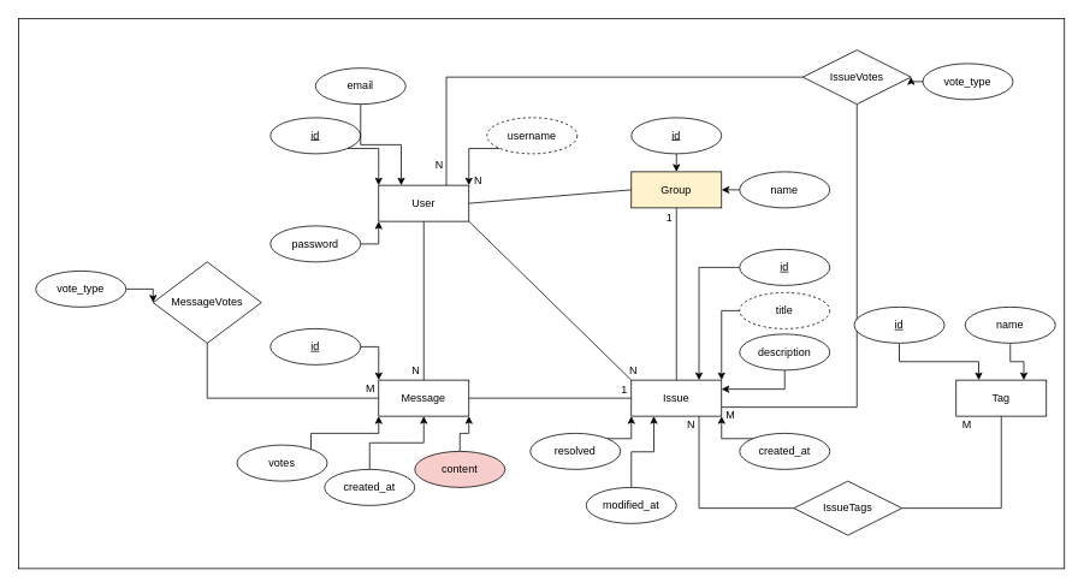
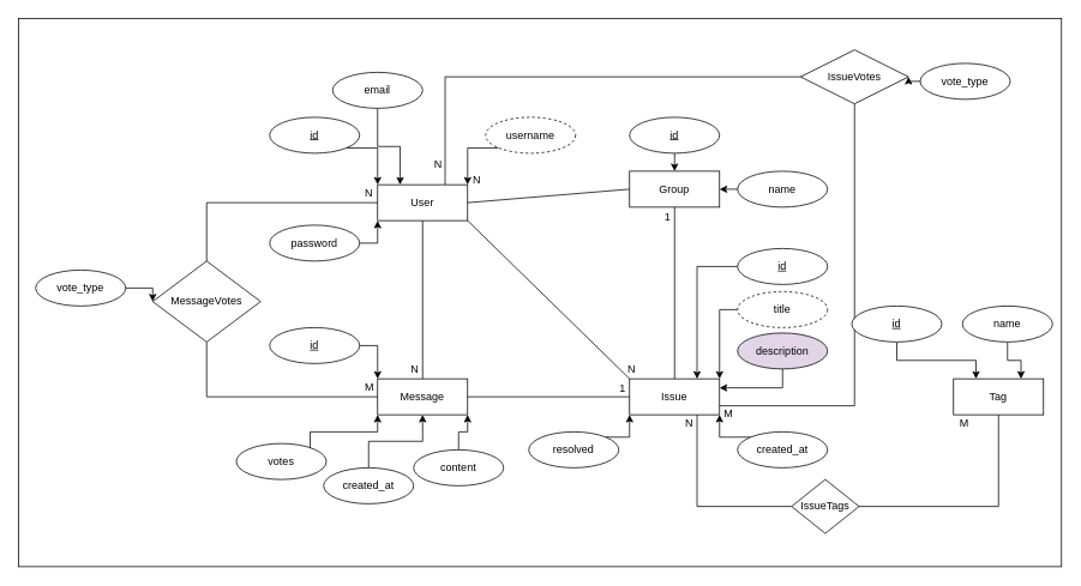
  <mxCell id="0" />
  <mxCell id="1" parent="0" />
  <mxCell id="2" value="" style="rounded=0;whiteSpace=wrap;html=1;fillColor=default;" parent="1" vertex="1"><mxGeometry x="20" y="20" width="1159" height="610" as="geometry" /></mxCell>
  <mxCell id="3" style="edgeStyle=orthogonalEdgeStyle;rounded=0;orthogonalLoop=1;jettySize=auto;html=1;exitX=0.75;exitY=0;exitDx=0;exitDy=0;entryX=0;entryY=0.5;entryDx=0;entryDy=0;endArrow=none;startFill=0;" parent="1" source="4" target="58" edge="1"><mxGeometry relative="1" as="geometry" /></mxCell>
  <mxCell id="4" value="User" style="whiteSpace=wrap;html=1;align=center;" parent="1" vertex="1"><mxGeometry x="419" y="205" width="100" height="40" as="geometry" /></mxCell>
  <mxCell id="5" style="edgeStyle=orthogonalEdgeStyle;rounded=0;orthogonalLoop=1;jettySize=auto;html=1;exitX=1;exitY=0.5;exitDx=0;exitDy=0;entryX=0;entryY=1;entryDx=0;entryDy=0;" parent="1" source="6" target="4" edge="1"><mxGeometry relative="1" as="geometry" /></mxCell>
  <mxCell id="6" value="password" style="ellipse;whiteSpace=wrap;html=1;align=center;" parent="1" vertex="1"><mxGeometry x="299" y="250" width="100" height="40" as="geometry" /></mxCell>
  <mxCell id="7" style="edgeStyle=orthogonalEdgeStyle;rounded=0;orthogonalLoop=1;jettySize=auto;html=1;exitX=1;exitY=1;exitDx=0;exitDy=0;entryX=0;entryY=0;entryDx=0;entryDy=0;" parent="1" source="8" target="4" edge="1"><mxGeometry relative="1" as="geometry" /></mxCell>
  <mxCell id="8" value="id" style="ellipse;whiteSpace=wrap;html=1;align=center;fontStyle=4;" parent="1" vertex="1"><mxGeometry x="299" y="130" width="100" height="40" as="geometry" /></mxCell>
  <mxCell id="9" style="edgeStyle=orthogonalEdgeStyle;rounded=0;orthogonalLoop=1;jettySize=auto;html=1;exitX=0;exitY=1;exitDx=0;exitDy=0;entryX=1;entryY=0;entryDx=0;entryDy=0;" parent="1" source="10" target="4" edge="1"><mxGeometry relative="1" as="geometry" /></mxCell>
  <mxCell id="10" value="username" style="ellipse;whiteSpace=wrap;html=1;align=center;dashed=1;" parent="1" vertex="1"><mxGeometry x="539" y="130" width="100" height="40" as="geometry" /></mxCell>
  <mxCell id="11" style="edgeStyle=orthogonalEdgeStyle;rounded=0;orthogonalLoop=1;jettySize=auto;html=1;exitX=0.5;exitY=1;exitDx=0;exitDy=0;entryX=0.25;entryY=0;entryDx=0;entryDy=0;" parent="1" source="12" target="4" edge="1"><mxGeometry relative="1" as="geometry" /></mxCell>
- <mxCell id="12" value="email" style="ellipse;whiteSpace=wrap;html=1;align=center;" parent="1" vertex="1"><mxGeometry x="349" y="75" width="100" height="40" as="geometry" /></mxCell>
+ <mxCell id="12" value="email" style="ellipse;whiteSpace=wrap;html=1;align=center;" parent="1" vertex="1"><mxGeometry x="369" y="80" width="100" height="40" as="geometry" /></mxCell>
  <mxCell id="13" value="" style="endArrow=none;html=1;rounded=0;exitX=1;exitY=0.5;exitDx=0;exitDy=0;" parent="1" source="4" edge="1"><mxGeometry relative="1" as="geometry"><mxPoint x="549" y="230" as="sourcePoint" /><mxPoint x="699" y="210" as="targetPoint" /></mxGeometry></mxCell>
  <mxCell id="14" value="N" style="resizable=0;html=1;whiteSpace=wrap;align=right;verticalAlign=bottom;" parent="13" connectable="0" vertex="1"><mxGeometry x="1" relative="1" as="geometry"><mxPoint x="-164" y="-2" as="offset" /></mxGeometry></mxCell>
- <mxCell id="15" value="Group" style="whiteSpace=wrap;html=1;align=center;fillColor=#fff2cc;" parent="1" vertex="1"><mxGeometry x="699" y="190" width="100" height="40" as="geometry" /></mxCell>
+ <mxCell id="15" value="Group" style="whiteSpace=wrap;html=1;align=center;" parent="1" vertex="1"><mxGeometry x="699" y="190" width="100" height="40" as="geometry" /></mxCell>
  <mxCell id="16" style="edgeStyle=orthogonalEdgeStyle;rounded=0;orthogonalLoop=1;jettySize=auto;html=1;exitX=0.5;exitY=1;exitDx=0;exitDy=0;entryX=0.5;entryY=0;entryDx=0;entryDy=0;" parent="1" source="17" target="15" edge="1"><mxGeometry relative="1" as="geometry" /></mxCell>
  <mxCell id="17" value="id" style="ellipse;whiteSpace=wrap;html=1;align=center;fontStyle=4;" parent="1" vertex="1"><mxGeometry x="699" y="130" width="100" height="40" as="geometry" /></mxCell>
  <mxCell id="18" style="edgeStyle=orthogonalEdgeStyle;rounded=0;orthogonalLoop=1;jettySize=auto;html=1;exitX=0;exitY=0.5;exitDx=0;exitDy=0;entryX=1;entryY=0.5;entryDx=0;entryDy=0;" parent="1" source="19" target="15" edge="1"><mxGeometry relative="1" as="geometry" /></mxCell>
  <mxCell id="19" value="name" style="ellipse;whiteSpace=wrap;html=1;align=center;" parent="1" vertex="1"><mxGeometry x="819" y="190" width="100" height="40" as="geometry" /></mxCell>
  <mxCell id="20" value="Issue" style="whiteSpace=wrap;html=1;align=center;" parent="1" vertex="1"><mxGeometry x="699" y="421" width="100" height="40" as="geometry" /></mxCell>
  <mxCell id="21" value="" style="endArrow=none;html=1;rounded=0;exitX=0.5;exitY=0;exitDx=0;exitDy=0;entryX=0.5;entryY=1;entryDx=0;entryDy=0;" parent="1" source="20" target="15" edge="1"><mxGeometry relative="1" as="geometry"><mxPoint x="549" y="330" as="sourcePoint" /><mxPoint x="709" y="330" as="targetPoint" /></mxGeometry></mxCell>
  <mxCell id="22" value="1" style="resizable=0;html=1;whiteSpace=wrap;align=right;verticalAlign=bottom;" parent="21" connectable="0" vertex="1"><mxGeometry x="1" relative="1" as="geometry"><mxPoint x="-3" y="19" as="offset" /></mxGeometry></mxCell>
  <mxCell id="23" style="edgeStyle=orthogonalEdgeStyle;rounded=0;orthogonalLoop=1;jettySize=auto;html=1;exitX=0;exitY=0.5;exitDx=0;exitDy=0;entryX=0.75;entryY=0;entryDx=0;entryDy=0;" parent="1" source="24" target="20" edge="1"><mxGeometry relative="1" as="geometry" /></mxCell>
  <mxCell id="24" value="id" style="ellipse;whiteSpace=wrap;html=1;align=center;fontStyle=4;" parent="1" vertex="1"><mxGeometry x="819" y="276" width="100" height="40" as="geometry" /></mxCell>
  <mxCell id="25" style="edgeStyle=orthogonalEdgeStyle;rounded=0;orthogonalLoop=1;jettySize=auto;html=1;exitX=0;exitY=0.5;exitDx=0;exitDy=0;entryX=1;entryY=0;entryDx=0;entryDy=0;" parent="1" source="26" target="20" edge="1"><mxGeometry relative="1" as="geometry" /></mxCell>
  <mxCell id="26" value="title" style="ellipse;whiteSpace=wrap;html=1;align=center;dashed=1;" parent="1" vertex="1"><mxGeometry x="819" y="324" width="100" height="40" as="geometry" /></mxCell>
  <mxCell id="27" style="edgeStyle=orthogonalEdgeStyle;rounded=0;orthogonalLoop=1;jettySize=auto;html=1;exitX=0;exitY=0;exitDx=0;exitDy=0;entryX=1;entryY=1;entryDx=0;entryDy=0;" parent="1" source="28" target="20" edge="1"><mxGeometry relative="1" as="geometry" /></mxCell>
  <mxCell id="28" value="created_at" style="ellipse;whiteSpace=wrap;html=1;align=center;" parent="1" vertex="1"><mxGeometry x="819" y="480" width="100" height="40" as="geometry" /></mxCell>
  <mxCell id="29" style="edgeStyle=orthogonalEdgeStyle;rounded=0;orthogonalLoop=1;jettySize=auto;html=1;exitX=0.5;exitY=1;exitDx=0;exitDy=0;entryX=1;entryY=0.25;entryDx=0;entryDy=0;" parent="1" source="30" target="20" edge="1"><mxGeometry relative="1" as="geometry" /></mxCell>
- <mxCell id="30" value="description" style="ellipse;whiteSpace=wrap;html=1;align=center;" parent="1" vertex="1"><mxGeometry x="819" y="370" width="100" height="40" as="geometry" /></mxCell>
+ <mxCell id="30" value="description" style="ellipse;whiteSpace=wrap;html=1;align=center;fillColor=#e1d5e7;" parent="1" vertex="1"><mxGeometry x="819" y="370" width="100" height="40" as="geometry" /></mxCell>
  <mxCell id="31" style="edgeStyle=orthogonalEdgeStyle;rounded=0;orthogonalLoop=1;jettySize=auto;html=1;exitX=1;exitY=0;exitDx=0;exitDy=0;entryX=0;entryY=1;entryDx=0;entryDy=0;" parent="1" source="32" target="20" edge="1"><mxGeometry relative="1" as="geometry" /></mxCell>
  <mxCell id="32" value="resolved" style="ellipse;whiteSpace=wrap;html=1;align=center;" parent="1" vertex="1"><mxGeometry x="587" y="480" width="100" height="40" as="geometry" /></mxCell>
- <mxCell id="33" style="edgeStyle=orthogonalEdgeStyle;rounded=0;orthogonalLoop=1;jettySize=auto;html=1;exitX=0.5;exitY=0;exitDx=0;exitDy=0;entryX=0.25;entryY=1;entryDx=0;entryDy=0;" edge="1" parent="1" source="34" target="20"><mxGeometry relative="1" as="geometry" /></mxCell>
- <mxCell id="34" value="modified_at" style="ellipse;whiteSpace=wrap;html=1;align=center;" parent="1" vertex="1"><mxGeometry x="649" y="540" width="100" height="40" as="geometry" /></mxCell>
  <mxCell id="35" value="" style="endArrow=none;html=1;rounded=0;exitX=1;exitY=1;exitDx=0;exitDy=0;entryX=0;entryY=0;entryDx=0;entryDy=0;" parent="1" source="4" target="20" edge="1"><mxGeometry relative="1" as="geometry"><mxPoint x="549" y="330" as="sourcePoint" /><mxPoint x="709" y="330" as="targetPoint" /><Array as="points" /></mxGeometry></mxCell>
  <mxCell id="36" value="N" style="resizable=0;html=1;whiteSpace=wrap;align=right;verticalAlign=bottom;" parent="35" connectable="0" vertex="1"><mxGeometry x="1" relative="1" as="geometry"><mxPoint x="8" y="-3" as="offset" /></mxGeometry></mxCell>
  <mxCell id="37" value="Message" style="whiteSpace=wrap;html=1;align=center;" parent="1" vertex="1"><mxGeometry x="419" y="421" width="100" height="40" as="geometry" /></mxCell>
  <mxCell id="38" value="" style="endArrow=none;html=1;rounded=0;exitX=0.5;exitY=1;exitDx=0;exitDy=0;entryX=0.5;entryY=0;entryDx=0;entryDy=0;" parent="1" source="4" target="37" edge="1"><mxGeometry relative="1" as="geometry"><mxPoint x="549" y="330" as="sourcePoint" /><mxPoint x="709" y="330" as="targetPoint" /></mxGeometry></mxCell>
  <mxCell id="39" value="N" style="resizable=0;html=1;whiteSpace=wrap;align=right;verticalAlign=bottom;" parent="38" connectable="0" vertex="1"><mxGeometry x="1" relative="1" as="geometry"><mxPoint x="-3" y="-2" as="offset" /></mxGeometry></mxCell>
  <mxCell id="40" value="" style="endArrow=none;html=1;rounded=0;exitX=1;exitY=0.5;exitDx=0;exitDy=0;entryX=0;entryY=0.5;entryDx=0;entryDy=0;" parent="1" source="37" target="20" edge="1"><mxGeometry relative="1" as="geometry"><mxPoint x="549" y="330" as="sourcePoint" /><mxPoint x="709" y="330" as="targetPoint" /></mxGeometry></mxCell>
  <mxCell id="41" value="1" style="resizable=0;html=1;whiteSpace=wrap;align=right;verticalAlign=bottom;" parent="40" connectable="0" vertex="1"><mxGeometry x="1" relative="1" as="geometry"><mxPoint x="-3" y="-1" as="offset" /></mxGeometry></mxCell>
  <mxCell id="42" style="edgeStyle=orthogonalEdgeStyle;rounded=0;orthogonalLoop=1;jettySize=auto;html=1;exitX=1;exitY=0.5;exitDx=0;exitDy=0;entryX=0;entryY=0;entryDx=0;entryDy=0;" parent="1" source="43" target="37" edge="1"><mxGeometry relative="1" as="geometry" /></mxCell>
  <mxCell id="43" value="id" style="ellipse;whiteSpace=wrap;html=1;align=center;fontStyle=4;" parent="1" vertex="1"><mxGeometry x="299" y="364" width="100" height="40" as="geometry" /></mxCell>
  <mxCell id="44" style="edgeStyle=orthogonalEdgeStyle;rounded=0;orthogonalLoop=1;jettySize=auto;html=1;exitX=0.5;exitY=0;exitDx=0;exitDy=0;entryX=1;entryY=1;entryDx=0;entryDy=0;" parent="1" source="45" target="37" edge="1"><mxGeometry relative="1" as="geometry" /></mxCell>
- <mxCell id="45" value="content" style="ellipse;whiteSpace=wrap;html=1;align=center;fillColor=#f8cecc;" parent="1" vertex="1"><mxGeometry x="459" y="500" width="100" height="40" as="geometry" /></mxCell>
+ <mxCell id="45" value="content" style="ellipse;whiteSpace=wrap;html=1;align=center;" parent="1" vertex="1"><mxGeometry x="459" y="500" width="100" height="40" as="geometry" /></mxCell>
  <mxCell id="46" style="edgeStyle=orthogonalEdgeStyle;rounded=0;orthogonalLoop=1;jettySize=auto;html=1;exitX=1;exitY=0;exitDx=0;exitDy=0;entryX=0;entryY=1;entryDx=0;entryDy=0;" parent="1" source="47" target="37" edge="1"><mxGeometry relative="1" as="geometry"><Array as="points"><mxPoint x="344" y="480" /><mxPoint x="419" y="480" /></Array></mxGeometry></mxCell>
  <mxCell id="47" value="votes" style="ellipse;whiteSpace=wrap;html=1;align=center;" parent="1" vertex="1"><mxGeometry x="262" y="493" width="100" height="40" as="geometry" /></mxCell>
  <mxCell id="48" style="edgeStyle=orthogonalEdgeStyle;rounded=0;orthogonalLoop=1;jettySize=auto;html=1;exitX=0.5;exitY=0;exitDx=0;exitDy=0;entryX=0.5;entryY=1;entryDx=0;entryDy=0;" parent="1" source="49" target="37" edge="1"><mxGeometry relative="1" as="geometry" /></mxCell>
  <mxCell id="49" value="created_at" style="ellipse;whiteSpace=wrap;html=1;align=center;" parent="1" vertex="1"><mxGeometry x="359" y="520" width="100" height="40" as="geometry" /></mxCell>
  <mxCell id="50" value="MessageVotes" style="shape=rhombus;perimeter=rhombusPerimeter;whiteSpace=wrap;html=1;align=center;" parent="1" vertex="1"><mxGeometry x="169" y="290" width="120" height="90" as="geometry" /></mxCell>
+ <mxCell id="51" value="" style="endArrow=none;html=1;rounded=0;exitX=0.5;exitY=0;exitDx=0;exitDy=0;entryX=0;entryY=0.5;entryDx=0;entryDy=0;edgeStyle=orthogonalEdgeStyle;" parent="1" source="50" target="4" edge="1"><mxGeometry relative="1" as="geometry"><mxPoint x="449" y="370" as="sourcePoint" /><mxPoint x="609" y="370" as="targetPoint" /></mxGeometry></mxCell>
+ <mxCell id="52" value="N" style="resizable=0;html=1;whiteSpace=wrap;align=right;verticalAlign=bottom;" parent="51" connectable="0" vertex="1"><mxGeometry x="1" relative="1" as="geometry"><mxPoint x="-4" y="-2" as="offset" /></mxGeometry></mxCell>
  <mxCell id="53" value="" style="endArrow=none;html=1;rounded=0;exitX=0.5;exitY=1;exitDx=0;exitDy=0;entryX=0;entryY=0.5;entryDx=0;entryDy=0;edgeStyle=orthogonalEdgeStyle;" parent="1" source="50" target="37" edge="1"><mxGeometry relative="1" as="geometry"><mxPoint x="449" y="370" as="sourcePoint" /><mxPoint x="609" y="370" as="targetPoint" /></mxGeometry></mxCell>
  <mxCell id="54" value="M" style="resizable=0;html=1;whiteSpace=wrap;align=right;verticalAlign=bottom;" parent="53" connectable="0" vertex="1"><mxGeometry x="1" relative="1" as="geometry"><mxPoint x="-3" y="-2" as="offset" /></mxGeometry></mxCell>
  <mxCell id="55" style="edgeStyle=orthogonalEdgeStyle;rounded=0;orthogonalLoop=1;jettySize=auto;html=1;exitX=1;exitY=0.5;exitDx=0;exitDy=0;entryX=0;entryY=0.5;entryDx=0;entryDy=0;" parent="1" source="56" target="50" edge="1"><mxGeometry relative="1" as="geometry" /></mxCell>
  <mxCell id="56" value="vote_type" style="ellipse;whiteSpace=wrap;html=1;align=center;" parent="1" vertex="1"><mxGeometry x="39" y="300" width="100" height="40" as="geometry" /></mxCell>
  <mxCell id="57" style="edgeStyle=orthogonalEdgeStyle;rounded=0;orthogonalLoop=1;jettySize=auto;html=1;exitX=0.5;exitY=1;exitDx=0;exitDy=0;entryX=1;entryY=0.75;entryDx=0;entryDy=0;endArrow=none;startFill=0;" parent="1" source="58" target="20" edge="1"><mxGeometry relative="1" as="geometry" /></mxCell>
  <mxCell id="58" value="IssueVotes" style="shape=rhombus;perimeter=rhombusPerimeter;whiteSpace=wrap;html=1;align=center;" parent="1" vertex="1"><mxGeometry x="889" y="55" width="120" height="60" as="geometry" /></mxCell>
  <mxCell id="59" value="N" style="resizable=0;html=1;whiteSpace=wrap;align=right;verticalAlign=bottom;" parent="1" connectable="0" vertex="1"><mxGeometry x="492" y="190" as="geometry" /></mxCell>
  <mxCell id="60" value="M" style="resizable=0;html=1;whiteSpace=wrap;align=right;verticalAlign=bottom;" parent="1" connectable="0" vertex="1"><mxGeometry x="784" y="459" as="geometry"><mxPoint x="31" y="9" as="offset" /></mxGeometry></mxCell>
  <mxCell id="61" style="edgeStyle=orthogonalEdgeStyle;rounded=0;orthogonalLoop=1;jettySize=auto;html=1;exitX=0;exitY=0.5;exitDx=0;exitDy=0;entryX=1;entryY=0.5;entryDx=0;entryDy=0;" parent="1" source="62" target="58" edge="1"><mxGeometry relative="1" as="geometry" /></mxCell>
  <mxCell id="62" value="vote_type" style="ellipse;whiteSpace=wrap;html=1;align=center;" parent="1" vertex="1"><mxGeometry x="1022" y="70" width="100" height="40" as="geometry" /></mxCell>
  <mxCell id="63" value="Tag" style="whiteSpace=wrap;html=1;align=center;" vertex="1" parent="1"><mxGeometry x="1059" y="421" width="100" height="40" as="geometry" /></mxCell>
  <mxCell id="64" style="edgeStyle=orthogonalEdgeStyle;rounded=0;orthogonalLoop=1;jettySize=auto;html=1;exitX=0.5;exitY=1;exitDx=0;exitDy=0;entryX=0.25;entryY=0;entryDx=0;entryDy=0;" edge="1" parent="1" source="65" target="63"><mxGeometry relative="1" as="geometry" /></mxCell>
  <mxCell id="65" value="id" style="ellipse;whiteSpace=wrap;html=1;align=center;fontStyle=4;" vertex="1" parent="1"><mxGeometry x="946" y="340" width="100" height="40" as="geometry" /></mxCell>
  <mxCell id="66" style="edgeStyle=orthogonalEdgeStyle;rounded=0;orthogonalLoop=1;jettySize=auto;html=1;exitX=0.5;exitY=1;exitDx=0;exitDy=0;entryX=0.75;entryY=0;entryDx=0;entryDy=0;" edge="1" parent="1" source="67" target="63"><mxGeometry relative="1" as="geometry" /></mxCell>
  <mxCell id="67" value="name" style="ellipse;whiteSpace=wrap;html=1;align=center;" vertex="1" parent="1"><mxGeometry x="1069" y="340" width="100" height="40" as="geometry" /></mxCell>
  <mxCell id="68" style="edgeStyle=orthogonalEdgeStyle;rounded=0;orthogonalLoop=1;jettySize=auto;html=1;exitX=0;exitY=0.5;exitDx=0;exitDy=0;entryX=0.75;entryY=1;entryDx=0;entryDy=0;endArrow=none;startFill=0;" edge="1" parent="1" source="70" target="20"><mxGeometry relative="1" as="geometry" /></mxCell>
  <mxCell id="69" style="edgeStyle=orthogonalEdgeStyle;rounded=0;orthogonalLoop=1;jettySize=auto;html=1;exitX=1;exitY=0.5;exitDx=0;exitDy=0;entryX=0.5;entryY=1;entryDx=0;entryDy=0;endArrow=none;startFill=0;" edge="1" parent="1" source="70" target="63"><mxGeometry relative="1" as="geometry" /></mxCell>
- <mxCell id="70" value="IssueTags" style="shape=rhombus;perimeter=rhombusPerimeter;whiteSpace=wrap;html=1;align=center;" vertex="1" parent="1"><mxGeometry x="879" y="533" width="120" height="60" as="geometry" /></mxCell>
+ <mxCell id="70" value="IssueTags" style="shape=rhombus;perimeter=rhombusPerimeter;whiteSpace=wrap;html=1;align=center;" vertex="1" parent="1"><mxGeometry x="879" y="533" width="75" height="60" as="geometry" /></mxCell>
  <mxCell id="71" value="M" style="resizable=0;html=1;whiteSpace=wrap;align=right;verticalAlign=bottom;" connectable="0" vertex="1" parent="1"><mxGeometry x="1046" y="469" as="geometry"><mxPoint x="31" y="9" as="offset" /></mxGeometry></mxCell>
  <mxCell id="72" value="N" style="resizable=0;html=1;whiteSpace=wrap;align=right;verticalAlign=bottom;" connectable="0" vertex="1" parent="1"><mxGeometry x="770.69" y="477.671" as="geometry" /></mxCell>
